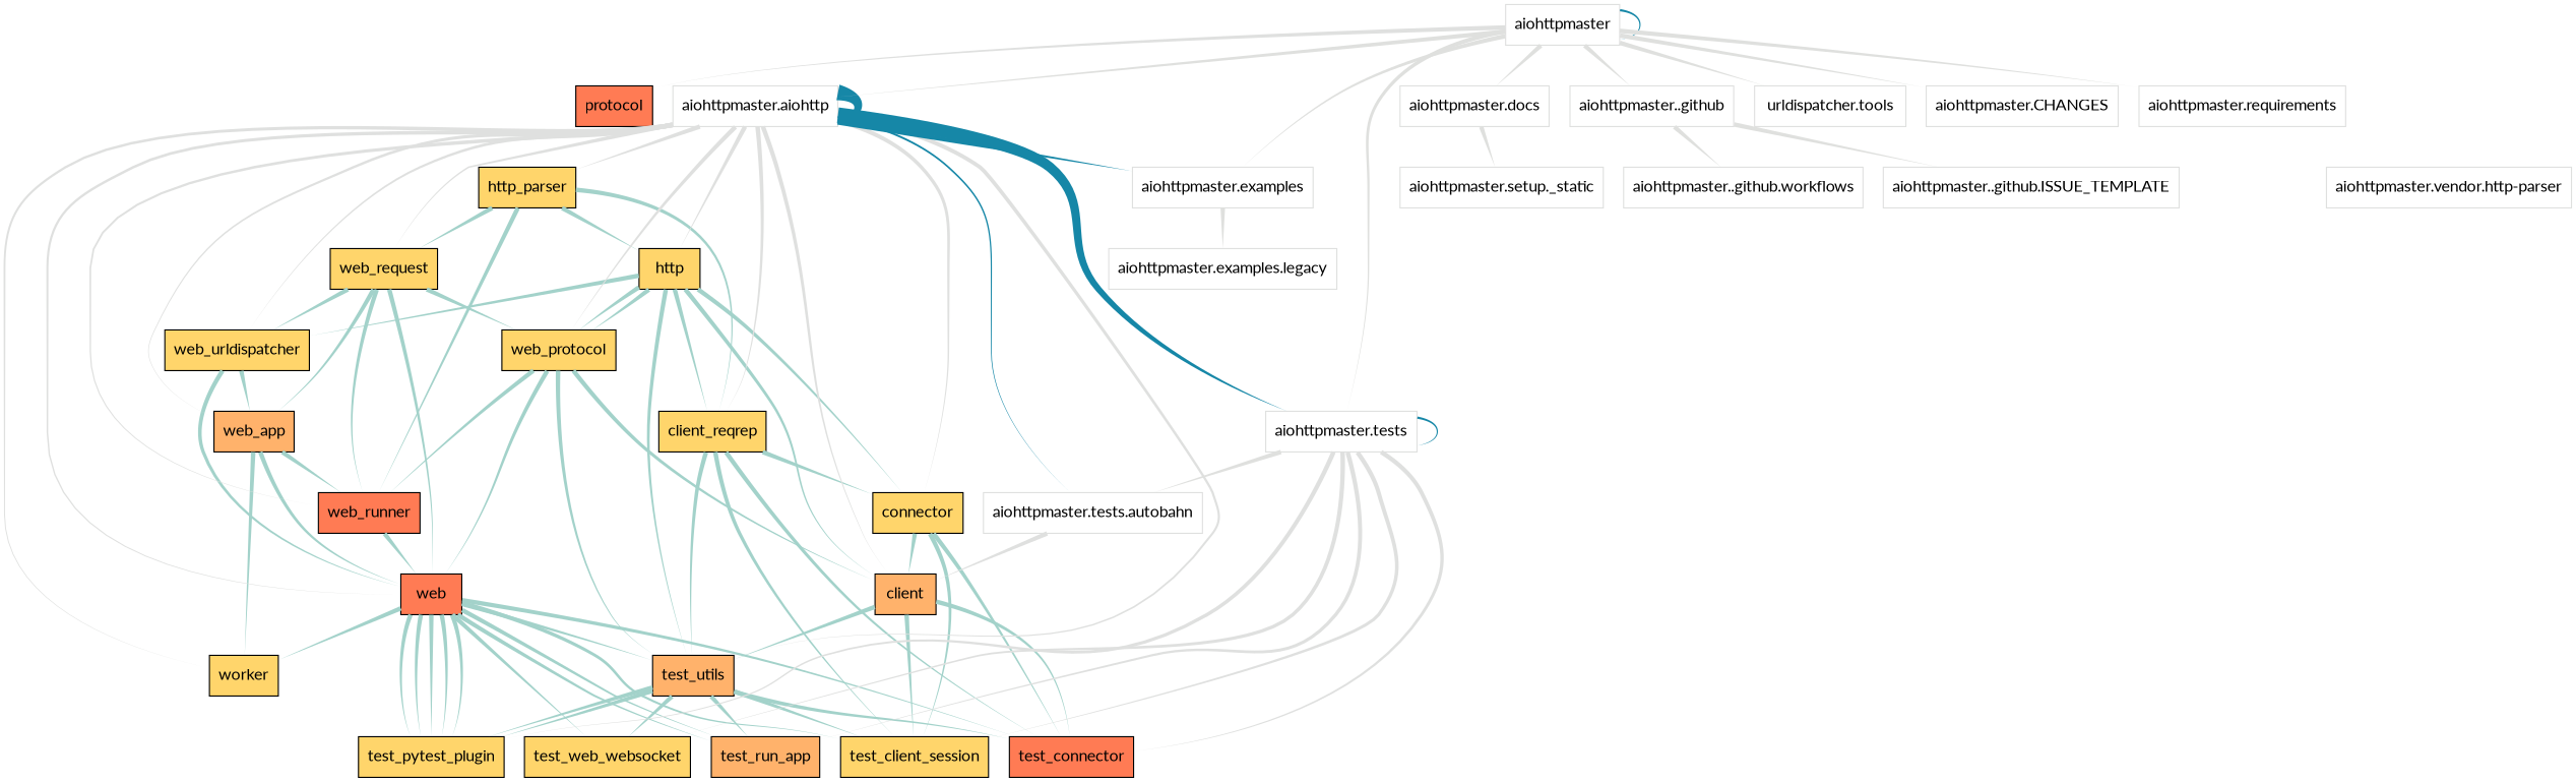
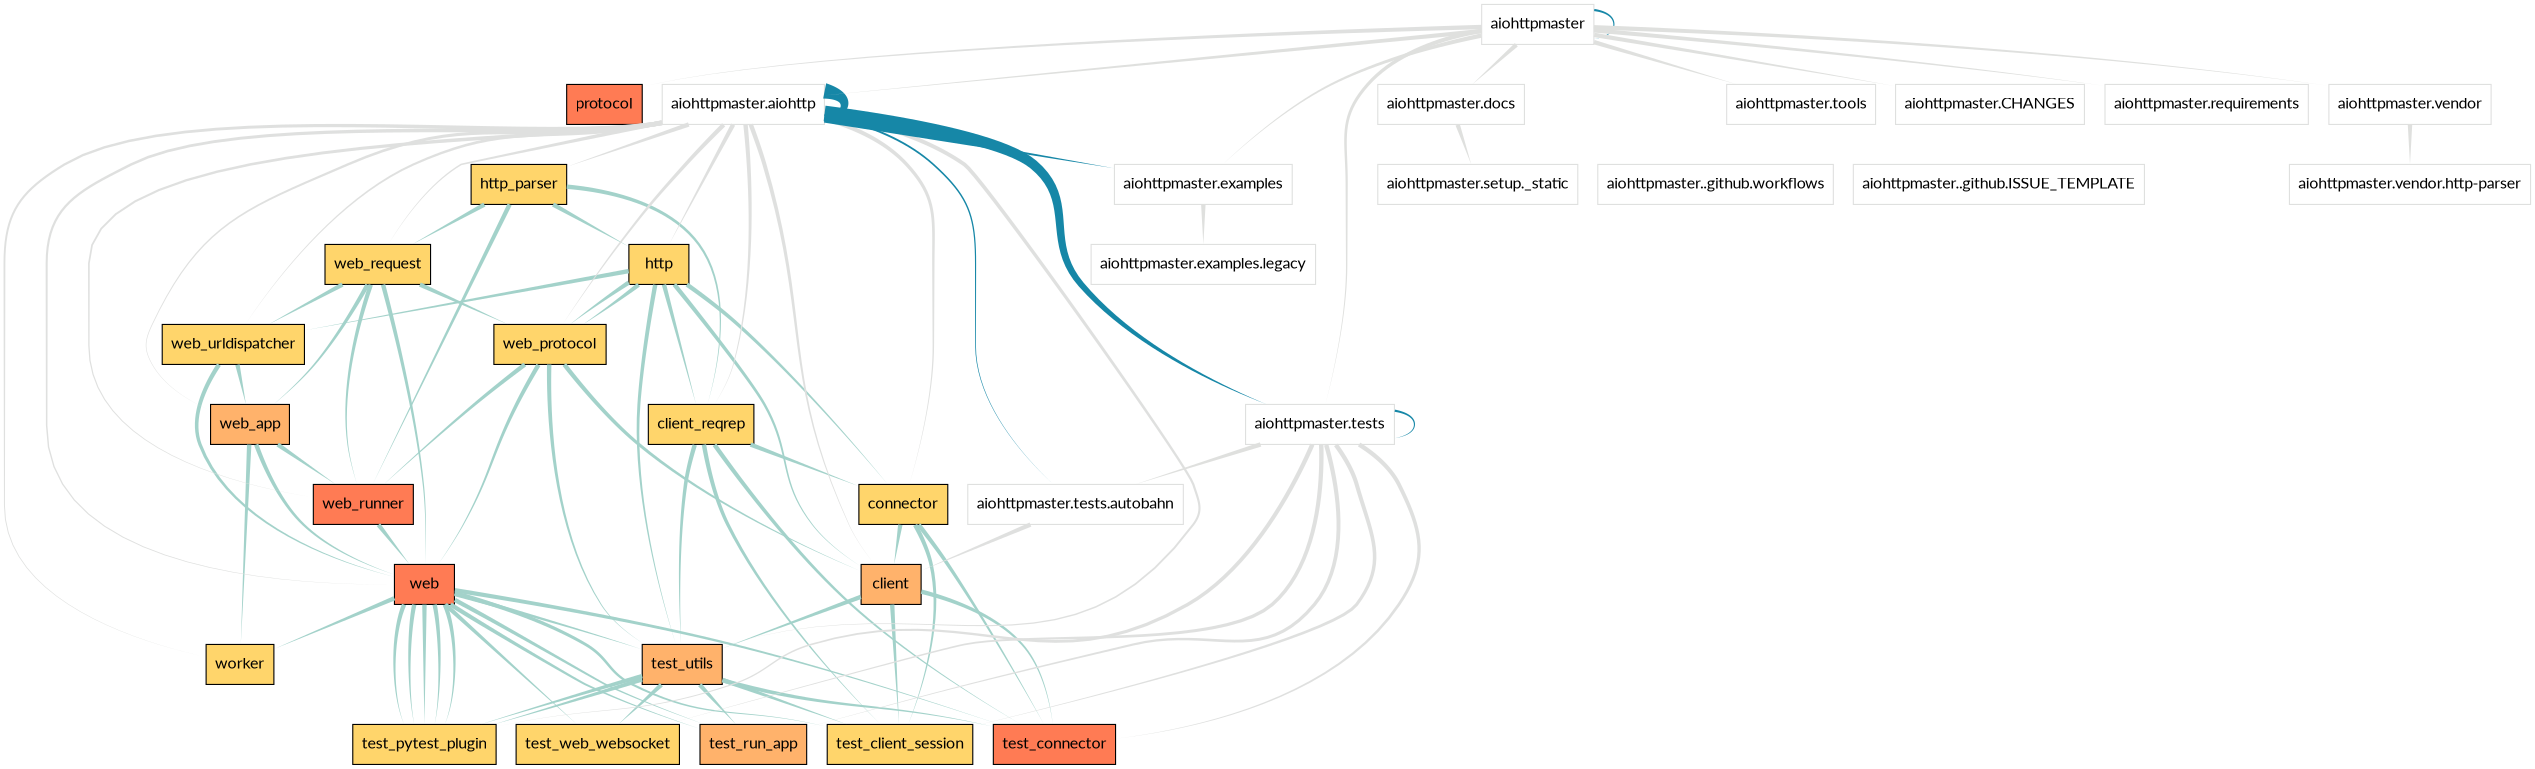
  digraph {
    fontname=Lato
    node [fillcolor=white fontname=Lato shape=rectangle style=filled]
    edge [arrowhead=none arrowtail=none color="#a3d2ca" dir=forward fontname=Lato penwidth=4 style=tapered]
    worker [fillcolor="#ffd56b"]
    test_utils [fillcolor="#ffb26b"]
    test_connector [fillcolor="#ff7b54"]
    test_web_websocket [fillcolor="#ffd56b"]
    test_client_session [fillcolor="#ffd56b"]
    test_run_app [fillcolor="#ffb26b"]
    test_pytest_plugin [fillcolor="#ffd56b"]
    web [fillcolor="#ff7b54"]
    web_app [fillcolor="#ffb26b"]
    web_runner [fillcolor="#ff7b54"]
    web_protocol [fillcolor="#ffd56b"]
    client [fillcolor="#ffb26b"]
    web_urldispatcher [fillcolor="#ffd56b"]
    web_request [fillcolor="#ffd56b"]
    client_reqrep [fillcolor="#ffd56b"]
    connector [fillcolor="#ffd56b"]
    http [fillcolor="#ffd56b"]
    http_parser [fillcolor="#ffd56b"]
    n19 [fillcolor="#ff7b54" label=protocol]
    "aiohttpmaster.aiohttp" [bgcolor="#dfe0df" color="#dfe0df" shape=box]
    "aiohttpmaster.tests.autobahn" [bgcolor="#dfe0df" color="#dfe0df" shape=box]
    "aiohttpmaster.tests" [bgcolor="#dfe0df" color="#dfe0df" shape=box]
    "aiohttpmaster.examples" [bgcolor="#dfe0df" color="#dfe0df" shape=box]
    "aiohttpmaster.examples.legacy" [bgcolor="#dfe0df" color="#dfe0df" shape=box]
    "aiohttpmaster.docs" [bgcolor="#dfe0df" color="#dfe0df" shape=box]
    n26 [bgcolor="#dfe0df" color="#dfe0df" label="aiohttpmaster.setup._static" shape=box]
-   "aiohttpmaster..github" [bgcolor="#dfe0df" color="#dfe0df" shape=box]
    "aiohttpmaster..github.ISSUE_TEMPLATE" [bgcolor="#dfe0df" color="#dfe0df" shape=box]
    "aiohttpmaster..github.workflows" [bgcolor="#dfe0df" color="#dfe0df" shape=box]
    aiohttpmaster [bgcolor="#dfe0df" color="#dfe0df" shape=box]
-   "aiohttpmaster.tools" [bgcolor="#dfe0df" color="#dfe0df" shape=box label="urldispatcher.tools"]
+   "aiohttpmaster.tools" [bgcolor="#dfe0df" color="#dfe0df" shape=box]
    "aiohttpmaster.CHANGES" [bgcolor="#dfe0df" color="#dfe0df" shape=box]
    "aiohttpmaster.requirements" [bgcolor="#dfe0df" color="#dfe0df" shape=box]
+   "aiohttpmaster.vendor" [bgcolor="#dfe0df" color="#dfe0df" shape=box]
    "aiohttpmaster.vendor.http-parser" [bgcolor="#dfe0df" color="#dfe0df" shape=box]
    test_utils -> test_connector
    test_utils -> test_web_websocket
    test_utils -> test_client_session
    test_utils -> test_run_app
    test_utils -> test_pytest_plugin
    test_utils -> test_pytest_plugin
    web -> worker
    web -> test_utils
    web -> test_connector
    web -> test_web_websocket
    web -> test_client_session
    web -> test_run_app
    web -> test_run_app
    web -> test_pytest_plugin
    web -> test_pytest_plugin
    web -> test_pytest_plugin
    web -> test_pytest_plugin
    web -> test_pytest_plugin
    web_app -> worker
    web_app -> web
    web_app -> web_runner
    web_runner -> web
    web_protocol -> test_utils
    web_protocol -> web
    web_protocol -> web_runner
    web_protocol -> client
    client -> test_utils
    client -> test_connector
    client -> test_client_session
    web_urldispatcher -> web
    web_urldispatcher -> web_app
    web_request -> web
    web_request -> web_app
    web_request -> web_runner
    web_request -> web_protocol
    web_request -> web_urldispatcher
    client_reqrep -> test_utils
    client_reqrep -> test_connector
    client_reqrep -> test_client_session
    client_reqrep -> connector
    connector -> test_connector
    connector -> test_client_session
    connector -> client
    http -> test_utils
    http -> web_protocol
    http -> web_protocol
    http -> client
    http -> web_urldispatcher
    http -> client_reqrep
    http -> connector
    http_parser -> web_runner
    http_parser -> web_request
    http_parser -> client_reqrep
    http_parser -> http
    "aiohttpmaster.aiohttp" -> worker [color="#dfe0df"]
    "aiohttpmaster.aiohttp" -> test_utils [color="#dfe0df"]
    "aiohttpmaster.aiohttp" -> web [color="#dfe0df"]
    "aiohttpmaster.aiohttp" -> web_app [color="#dfe0df"]
    "aiohttpmaster.aiohttp" -> web_runner [color="#dfe0df"]
    "aiohttpmaster.aiohttp" -> web_protocol [color="#dfe0df"]
    "aiohttpmaster.aiohttp" -> client [color="#dfe0df"]
    "aiohttpmaster.aiohttp" -> web_urldispatcher [color="#dfe0df"]
    "aiohttpmaster.aiohttp" -> web_request [color="#dfe0df"]
    "aiohttpmaster.aiohttp" -> client_reqrep [color="#dfe0df"]
    "aiohttpmaster.aiohttp" -> connector [color="#dfe0df"]
    "aiohttpmaster.aiohttp" -> http [color="#dfe0df"]
    "aiohttpmaster.aiohttp" -> http_parser [color="#dfe0df"]
    "aiohttpmaster.aiohttp" -> "aiohttpmaster.aiohttp" [color="#1687a7" penwidth=14]
    "aiohttpmaster.aiohttp" -> "aiohttpmaster.tests.autobahn" [color="#1687a7" penwidth=2]
    "aiohttpmaster.aiohttp" -> "aiohttpmaster.tests" [color="#1687a7" penwidth=14]
    "aiohttpmaster.aiohttp" -> "aiohttpmaster.examples" [color="#1687a7" penwidth=6]
    "aiohttpmaster.tests.autobahn" -> client [color="#dfe0df"]
    "aiohttpmaster.tests" -> test_connector [color="#dfe0df"]
    "aiohttpmaster.tests" -> test_web_websocket [color="#dfe0df"]
    "aiohttpmaster.tests" -> test_client_session [color="#dfe0df"]
    "aiohttpmaster.tests" -> test_run_app [color="#dfe0df"]
    "aiohttpmaster.tests" -> test_pytest_plugin [color="#dfe0df"]
    "aiohttpmaster.tests" -> "aiohttpmaster.tests.autobahn" [color="#dfe0de"]
    "aiohttpmaster.tests" -> "aiohttpmaster.tests" [color="#1687a7" penwidth=2]
    "aiohttpmaster.examples" -> "aiohttpmaster.examples.legacy" [color="#dfe0de"]
    "aiohttpmaster.docs" -> n26 [color="#dfe0de"]
-   "aiohttpmaster..github" -> "aiohttpmaster..github.ISSUE_TEMPLATE" [color="#dfe0de"]
-   "aiohttpmaster..github" -> "aiohttpmaster..github.workflows" [color="#dfe0de"]
    aiohttpmaster -> n19 [color="#dfe0df"]
    aiohttpmaster -> "aiohttpmaster.aiohttp" [color="#dfe0de"]
    aiohttpmaster -> "aiohttpmaster.tests" [color="#dfe0de"]
    aiohttpmaster -> "aiohttpmaster.examples" [color="#dfe0de"]
    aiohttpmaster -> "aiohttpmaster.docs" [color="#dfe0de"]
-   aiohttpmaster -> "aiohttpmaster..github" [color="#dfe0de"]
    aiohttpmaster -> aiohttpmaster [color="#1687a7" penwidth=2]
    aiohttpmaster -> "aiohttpmaster.tools" [color="#dfe0de"]
    aiohttpmaster -> "aiohttpmaster.CHANGES" [color="#dfe0de"]
    aiohttpmaster -> "aiohttpmaster.requirements" [color="#dfe0de"]
+   aiohttpmaster -> "aiohttpmaster.vendor" [color="#dfe0de"]
+   "aiohttpmaster.vendor" -> "aiohttpmaster.vendor.http-parser" [color="#dfe0de"]
  }
